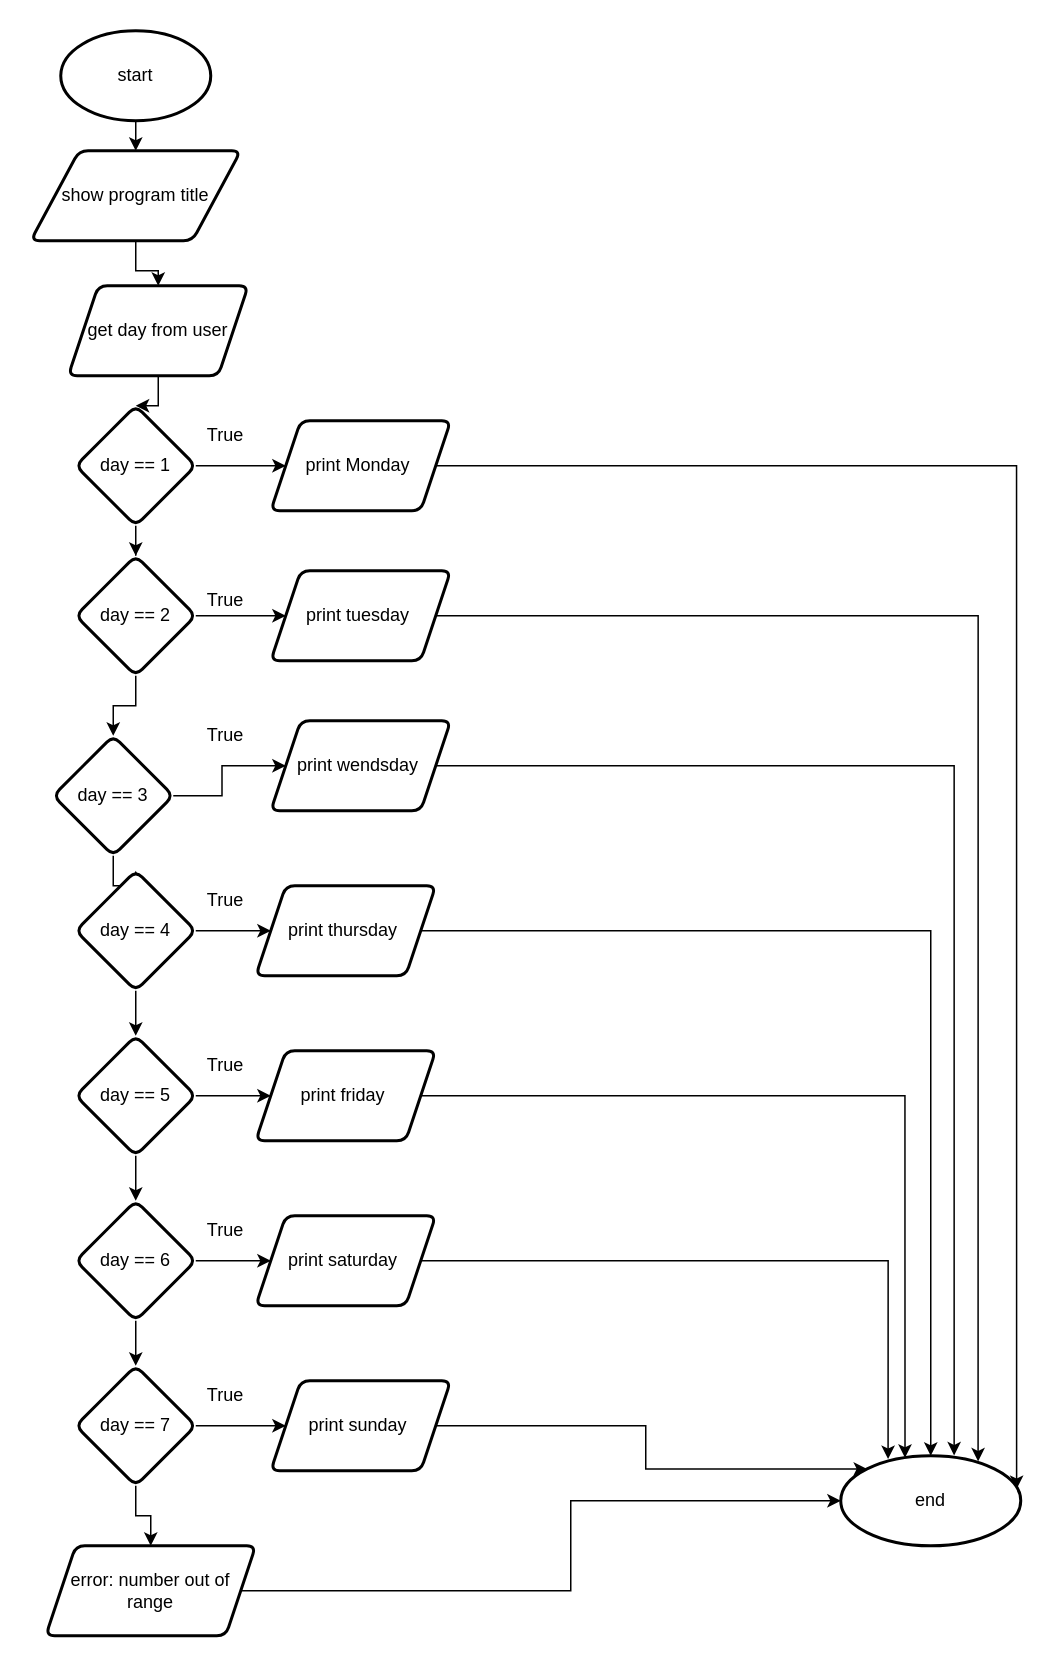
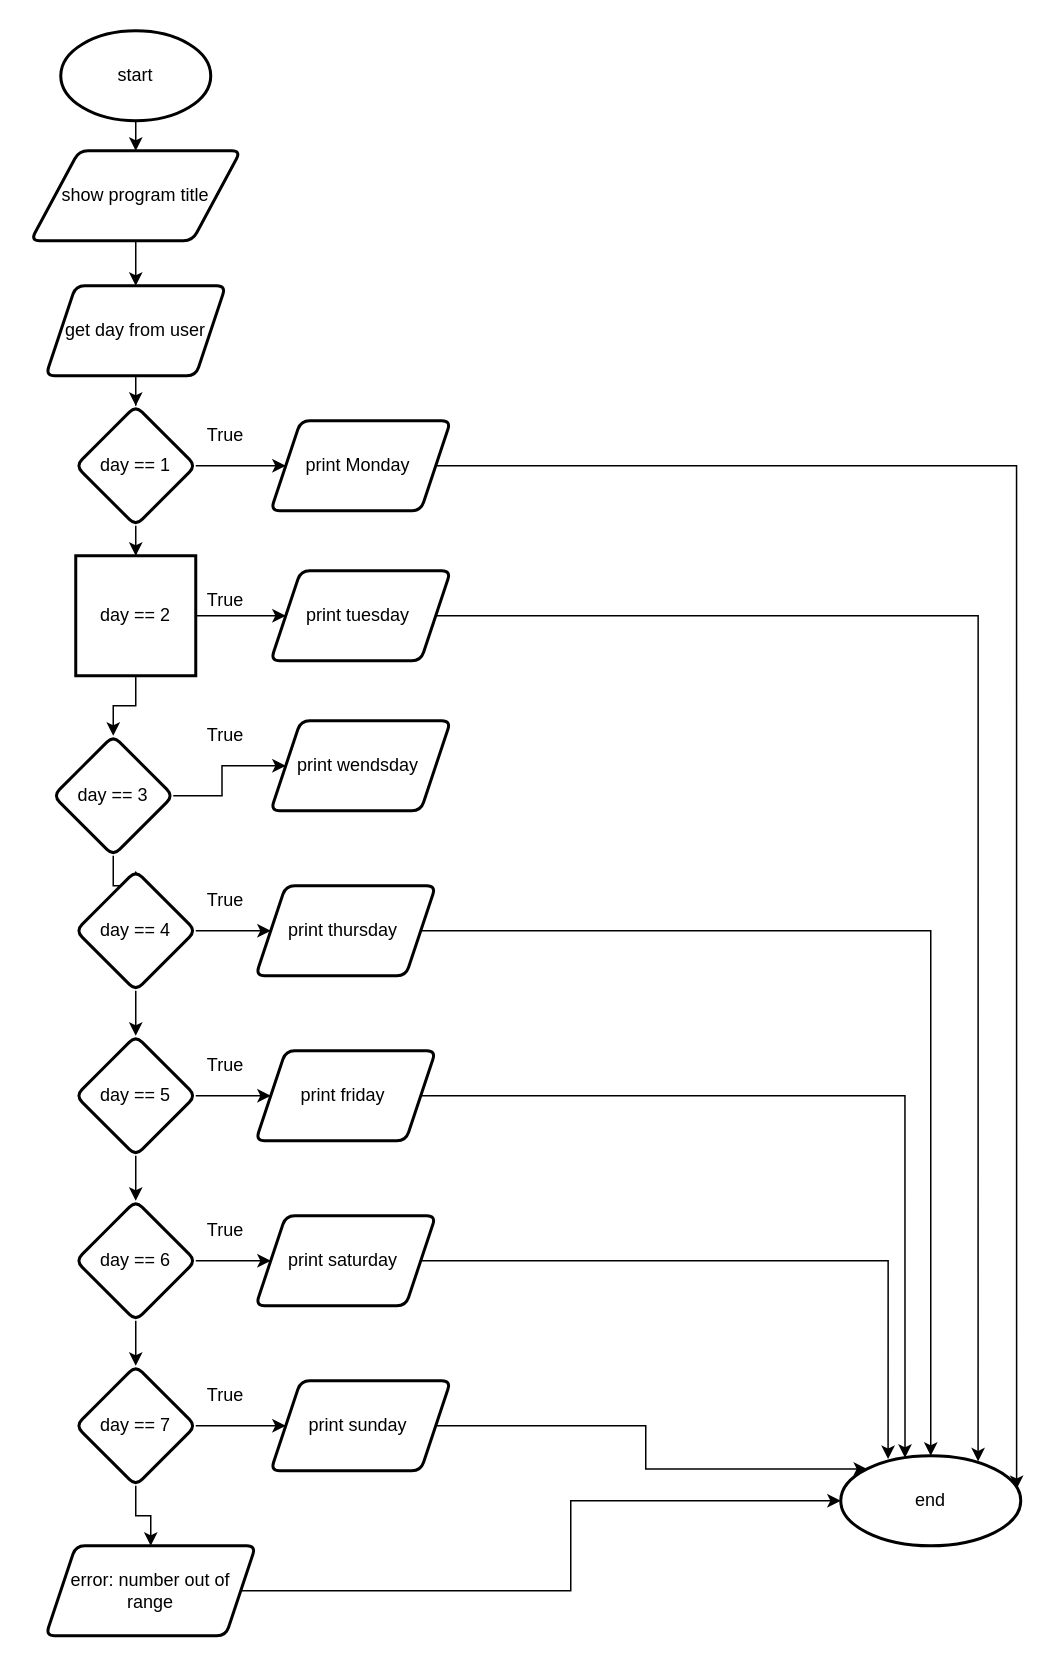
  <mxCell id="0" />
  <mxCell id="1" parent="0" />
  <mxCell id="2" style="edgeStyle=orthogonalEdgeStyle;rounded=0;orthogonalLoop=1;jettySize=auto;html=1;exitX=0.5;exitY=1;exitDx=0;exitDy=0;exitPerimeter=0;entryX=0.5;entryY=0;entryDx=0;entryDy=0;" edge="1" parent="1" source="3" target="5"><mxGeometry relative="1" as="geometry" /></mxCell>
  <mxCell id="3" value="start" style="strokeWidth=2;html=1;shape=mxgraph.flowchart.start_1;whiteSpace=wrap;" vertex="1" parent="1"><mxGeometry x="40" y="20" width="100" height="60" as="geometry" /></mxCell>
  <mxCell id="4" value="" style="edgeStyle=orthogonalEdgeStyle;rounded=0;orthogonalLoop=1;jettySize=auto;html=1;" edge="1" parent="1" source="5" target="7"><mxGeometry relative="1" as="geometry" /></mxCell>
  <mxCell id="5" value="show program title" style="shape=parallelogram;html=1;strokeWidth=2;perimeter=parallelogramPerimeter;whiteSpace=wrap;rounded=1;arcSize=12;size=0.23;" vertex="1" parent="1"><mxGeometry x="20" y="100" width="140" height="60" as="geometry" /></mxCell>
  <mxCell id="6" value="" style="edgeStyle=orthogonalEdgeStyle;rounded=0;orthogonalLoop=1;jettySize=auto;html=1;" edge="1" parent="1" source="7" target="10"><mxGeometry relative="1" as="geometry" /></mxCell>
- <mxCell id="7" value="get day from user" style="shape=parallelogram;perimeter=parallelogramPerimeter;whiteSpace=wrap;html=1;fixedSize=1;rounded=1;strokeWidth=2;arcSize=12;" vertex="1" parent="1"><mxGeometry x="45" y="190" width="120" height="60" as="geometry" /></mxCell>
+ <mxCell id="7" value="get day from user" style="shape=parallelogram;perimeter=parallelogramPerimeter;whiteSpace=wrap;html=1;fixedSize=1;rounded=1;strokeWidth=2;arcSize=12;" vertex="1" parent="1"><mxGeometry x="30" y="190" width="120" height="60" as="geometry" /></mxCell>
  <mxCell id="8" value="" style="edgeStyle=orthogonalEdgeStyle;rounded=0;orthogonalLoop=1;jettySize=auto;html=1;" edge="1" parent="1" source="10" target="12"><mxGeometry relative="1" as="geometry" /></mxCell>
  <mxCell id="9" value="" style="edgeStyle=orthogonalEdgeStyle;rounded=0;orthogonalLoop=1;jettySize=auto;html=1;" edge="1" parent="1" source="10" target="15"><mxGeometry relative="1" as="geometry" /></mxCell>
  <mxCell id="10" value="day == 1" style="rhombus;whiteSpace=wrap;html=1;rounded=1;strokeWidth=2;arcSize=12;" vertex="1" parent="1"><mxGeometry x="50" y="270" width="80" height="80" as="geometry" /></mxCell>
  <mxCell id="11" style="edgeStyle=orthogonalEdgeStyle;rounded=0;orthogonalLoop=1;jettySize=auto;html=1;exitX=1;exitY=0.5;exitDx=0;exitDy=0;entryX=0.977;entryY=0.37;entryDx=0;entryDy=0;entryPerimeter=0;" edge="1" parent="1" source="12" target="52"><mxGeometry relative="1" as="geometry" /></mxCell>
  <mxCell id="12" value="print Monday&amp;nbsp;" style="shape=parallelogram;perimeter=parallelogramPerimeter;whiteSpace=wrap;html=1;fixedSize=1;rounded=1;strokeWidth=2;arcSize=12;" vertex="1" parent="1"><mxGeometry x="180" y="280" width="120" height="60" as="geometry" /></mxCell>
  <mxCell id="13" value="" style="edgeStyle=orthogonalEdgeStyle;rounded=0;orthogonalLoop=1;jettySize=auto;html=1;" edge="1" parent="1" source="15" target="18"><mxGeometry relative="1" as="geometry" /></mxCell>
  <mxCell id="14" value="" style="edgeStyle=orthogonalEdgeStyle;rounded=0;orthogonalLoop=1;jettySize=auto;html=1;" edge="1" parent="1" source="15" target="29"><mxGeometry relative="1" as="geometry" /></mxCell>
- <mxCell id="15" value="day == 2" style="rhombus;whiteSpace=wrap;html=1;rounded=1;strokeWidth=2;arcSize=12;" vertex="1" parent="1"><mxGeometry x="50" y="370" width="80" height="80" as="geometry" /></mxCell>
+ <mxCell id="15" value="day == 2" style="whiteSpace=wrap;html=1;strokeWidth=2;arcSize=12;rounded=0;" vertex="1" parent="1"><mxGeometry x="50" y="370" width="80" height="80" as="geometry" /></mxCell>
  <mxCell id="16" value="" style="edgeStyle=orthogonalEdgeStyle;rounded=0;orthogonalLoop=1;jettySize=auto;html=1;" edge="1" parent="1" source="18" target="21"><mxGeometry relative="1" as="geometry" /></mxCell>
  <mxCell id="17" value="" style="edgeStyle=orthogonalEdgeStyle;rounded=0;orthogonalLoop=1;jettySize=auto;html=1;" edge="1" parent="1" source="18" target="31"><mxGeometry relative="1" as="geometry" /></mxCell>
  <mxCell id="18" value="day == 3" style="rhombus;whiteSpace=wrap;html=1;rounded=1;strokeWidth=2;arcSize=12;" vertex="1" parent="1"><mxGeometry x="35" y="490" width="80" height="80" as="geometry" /></mxCell>
  <mxCell id="19" value="" style="edgeStyle=orthogonalEdgeStyle;rounded=0;orthogonalLoop=1;jettySize=auto;html=1;" edge="1" parent="1" source="21" target="24"><mxGeometry relative="1" as="geometry" /></mxCell>
  <mxCell id="20" value="" style="edgeStyle=orthogonalEdgeStyle;rounded=0;orthogonalLoop=1;jettySize=auto;html=1;" edge="1" parent="1" source="21" target="33"><mxGeometry relative="1" as="geometry" /></mxCell>
  <mxCell id="21" value="day == 4" style="rhombus;whiteSpace=wrap;html=1;rounded=1;strokeWidth=2;arcSize=12;" vertex="1" parent="1"><mxGeometry x="50" y="580" width="80" height="80" as="geometry" /></mxCell>
  <mxCell id="22" value="" style="edgeStyle=orthogonalEdgeStyle;rounded=0;orthogonalLoop=1;jettySize=auto;html=1;" edge="1" parent="1" source="24" target="27"><mxGeometry relative="1" as="geometry" /></mxCell>
  <mxCell id="23" value="" style="edgeStyle=orthogonalEdgeStyle;rounded=0;orthogonalLoop=1;jettySize=auto;html=1;" edge="1" parent="1" source="24" target="35"><mxGeometry relative="1" as="geometry" /></mxCell>
  <mxCell id="24" value="day == 5" style="rhombus;whiteSpace=wrap;html=1;rounded=1;strokeWidth=2;arcSize=12;" vertex="1" parent="1"><mxGeometry x="50" y="690" width="80" height="80" as="geometry" /></mxCell>
  <mxCell id="25" value="" style="edgeStyle=orthogonalEdgeStyle;rounded=0;orthogonalLoop=1;jettySize=auto;html=1;" edge="1" parent="1" source="27" target="37"><mxGeometry relative="1" as="geometry" /></mxCell>
  <mxCell id="26" value="" style="edgeStyle=orthogonalEdgeStyle;rounded=0;orthogonalLoop=1;jettySize=auto;html=1;" edge="1" parent="1" source="27" target="40"><mxGeometry relative="1" as="geometry" /></mxCell>
  <mxCell id="27" value="day == 6" style="rhombus;whiteSpace=wrap;html=1;rounded=1;strokeWidth=2;arcSize=12;" vertex="1" parent="1"><mxGeometry x="50" y="800" width="80" height="80" as="geometry" /></mxCell>
  <mxCell id="28" style="edgeStyle=orthogonalEdgeStyle;rounded=0;orthogonalLoop=1;jettySize=auto;html=1;exitX=1;exitY=0.5;exitDx=0;exitDy=0;entryX=0.763;entryY=0.063;entryDx=0;entryDy=0;entryPerimeter=0;" edge="1" parent="1" source="29" target="52"><mxGeometry relative="1" as="geometry" /></mxCell>
  <mxCell id="29" value="print tuesday&amp;nbsp;" style="shape=parallelogram;perimeter=parallelogramPerimeter;whiteSpace=wrap;html=1;fixedSize=1;rounded=1;strokeWidth=2;arcSize=12;" vertex="1" parent="1"><mxGeometry x="180" y="380" width="120" height="60" as="geometry" /></mxCell>
- <mxCell id="30" style="edgeStyle=orthogonalEdgeStyle;rounded=0;orthogonalLoop=1;jettySize=auto;html=1;exitX=1;exitY=0.5;exitDx=0;exitDy=0;entryX=0.63;entryY=-0.003;entryDx=0;entryDy=0;entryPerimeter=0;" edge="1" parent="1" source="31" target="52"><mxGeometry relative="1" as="geometry" /></mxCell>
  <mxCell id="31" value="print wendsday&amp;nbsp;" style="shape=parallelogram;perimeter=parallelogramPerimeter;whiteSpace=wrap;html=1;fixedSize=1;rounded=1;strokeWidth=2;arcSize=12;" vertex="1" parent="1"><mxGeometry x="180" y="480" width="120" height="60" as="geometry" /></mxCell>
  <mxCell id="32" style="edgeStyle=orthogonalEdgeStyle;rounded=0;orthogonalLoop=1;jettySize=auto;html=1;exitX=1;exitY=0.5;exitDx=0;exitDy=0;entryX=0.5;entryY=0;entryDx=0;entryDy=0;" edge="1" parent="1" source="33" target="52"><mxGeometry relative="1" as="geometry" /></mxCell>
  <mxCell id="33" value="print thursday&amp;nbsp;" style="shape=parallelogram;perimeter=parallelogramPerimeter;whiteSpace=wrap;html=1;fixedSize=1;rounded=1;strokeWidth=2;arcSize=12;" vertex="1" parent="1"><mxGeometry x="170" y="590" width="120" height="60" as="geometry" /></mxCell>
  <mxCell id="34" style="edgeStyle=orthogonalEdgeStyle;rounded=0;orthogonalLoop=1;jettySize=auto;html=1;exitX=1;exitY=0.5;exitDx=0;exitDy=0;entryX=0.357;entryY=0.023;entryDx=0;entryDy=0;entryPerimeter=0;" edge="1" parent="1" source="35" target="52"><mxGeometry relative="1" as="geometry" /></mxCell>
  <mxCell id="35" value="print friday&amp;nbsp;" style="shape=parallelogram;perimeter=parallelogramPerimeter;whiteSpace=wrap;html=1;fixedSize=1;rounded=1;strokeWidth=2;arcSize=12;" vertex="1" parent="1"><mxGeometry x="170" y="700" width="120" height="60" as="geometry" /></mxCell>
  <mxCell id="36" style="edgeStyle=orthogonalEdgeStyle;rounded=0;orthogonalLoop=1;jettySize=auto;html=1;exitX=1;exitY=0.5;exitDx=0;exitDy=0;entryX=0.263;entryY=0.037;entryDx=0;entryDy=0;entryPerimeter=0;" edge="1" parent="1" source="37" target="52"><mxGeometry relative="1" as="geometry" /></mxCell>
  <mxCell id="37" value="print saturday&amp;nbsp;" style="shape=parallelogram;perimeter=parallelogramPerimeter;whiteSpace=wrap;html=1;fixedSize=1;rounded=1;strokeWidth=2;arcSize=12;" vertex="1" parent="1"><mxGeometry x="170" y="810" width="120" height="60" as="geometry" /></mxCell>
  <mxCell id="38" value="" style="edgeStyle=orthogonalEdgeStyle;rounded=0;orthogonalLoop=1;jettySize=auto;html=1;" edge="1" parent="1" source="40" target="42"><mxGeometry relative="1" as="geometry" /></mxCell>
  <mxCell id="39" value="" style="edgeStyle=orthogonalEdgeStyle;rounded=0;orthogonalLoop=1;jettySize=auto;html=1;" edge="1" parent="1" source="40" target="51"><mxGeometry relative="1" as="geometry" /></mxCell>
  <mxCell id="40" value="day == 7" style="rhombus;whiteSpace=wrap;html=1;rounded=1;strokeWidth=2;arcSize=12;" vertex="1" parent="1"><mxGeometry x="50" y="910" width="80" height="80" as="geometry" /></mxCell>
  <mxCell id="41" style="edgeStyle=orthogonalEdgeStyle;rounded=0;orthogonalLoop=1;jettySize=auto;html=1;exitX=1;exitY=0.5;exitDx=0;exitDy=0;entryX=0;entryY=0;entryDx=0;entryDy=0;" edge="1" parent="1" source="42" target="52"><mxGeometry relative="1" as="geometry" /></mxCell>
  <mxCell id="42" value="print sunday&amp;nbsp;" style="shape=parallelogram;perimeter=parallelogramPerimeter;whiteSpace=wrap;html=1;fixedSize=1;rounded=1;strokeWidth=2;arcSize=12;" vertex="1" parent="1"><mxGeometry x="180" y="920" width="120" height="60" as="geometry" /></mxCell>
  <mxCell id="43" value="True" style="text;html=1;strokeColor=none;fillColor=none;align=center;verticalAlign=middle;whiteSpace=wrap;rounded=0;" vertex="1" parent="1"><mxGeometry x="130" y="280" width="40" height="20" as="geometry" /></mxCell>
  <mxCell id="44" value="True" style="text;html=1;strokeColor=none;fillColor=none;align=center;verticalAlign=middle;whiteSpace=wrap;rounded=0;" vertex="1" parent="1"><mxGeometry x="130" y="390" width="40" height="20" as="geometry" /></mxCell>
  <mxCell id="45" value="True" style="text;html=1;strokeColor=none;fillColor=none;align=center;verticalAlign=middle;whiteSpace=wrap;rounded=0;" vertex="1" parent="1"><mxGeometry x="130" y="480" width="40" height="20" as="geometry" /></mxCell>
  <mxCell id="46" value="True" style="text;html=1;strokeColor=none;fillColor=none;align=center;verticalAlign=middle;whiteSpace=wrap;rounded=0;" vertex="1" parent="1"><mxGeometry x="130" y="590" width="40" height="20" as="geometry" /></mxCell>
  <mxCell id="47" value="True" style="text;html=1;strokeColor=none;fillColor=none;align=center;verticalAlign=middle;whiteSpace=wrap;rounded=0;" vertex="1" parent="1"><mxGeometry x="130" y="810" width="40" height="20" as="geometry" /></mxCell>
  <mxCell id="48" value="True" style="text;html=1;strokeColor=none;fillColor=none;align=center;verticalAlign=middle;whiteSpace=wrap;rounded=0;" vertex="1" parent="1"><mxGeometry x="130" y="920" width="40" height="20" as="geometry" /></mxCell>
  <mxCell id="49" value="True" style="text;html=1;strokeColor=none;fillColor=none;align=center;verticalAlign=middle;whiteSpace=wrap;rounded=0;" vertex="1" parent="1"><mxGeometry x="130" y="700" width="40" height="20" as="geometry" /></mxCell>
  <mxCell id="50" value="" style="edgeStyle=orthogonalEdgeStyle;rounded=0;orthogonalLoop=1;jettySize=auto;html=1;" edge="1" parent="1" source="51" target="52"><mxGeometry relative="1" as="geometry"><Array as="points"><mxPoint x="380" y="1060" /><mxPoint x="380" y="1000" /></Array></mxGeometry></mxCell>
  <mxCell id="51" value="error: number out of range" style="shape=parallelogram;perimeter=parallelogramPerimeter;whiteSpace=wrap;html=1;fixedSize=1;rounded=1;strokeWidth=2;arcSize=12;" vertex="1" parent="1"><mxGeometry x="30" y="1030" width="140" height="60" as="geometry" /></mxCell>
  <mxCell id="52" value="end" style="ellipse;whiteSpace=wrap;html=1;rounded=1;strokeWidth=2;arcSize=12;" vertex="1" parent="1"><mxGeometry x="560" y="970" width="120" height="60" as="geometry" /></mxCell>
